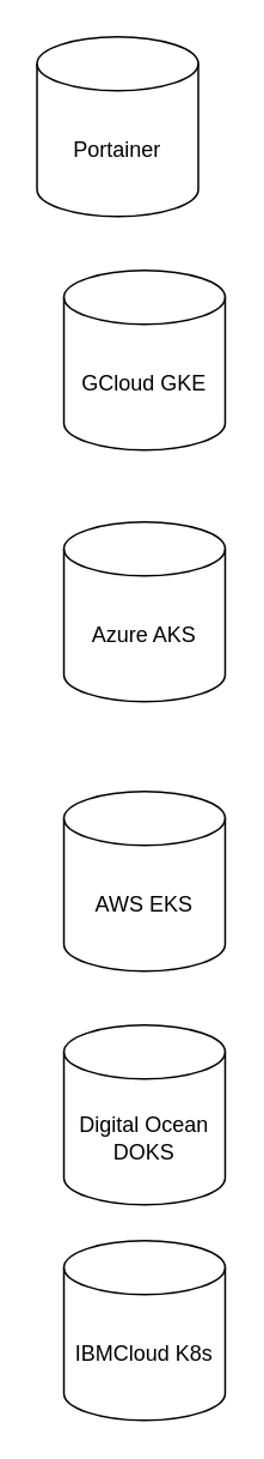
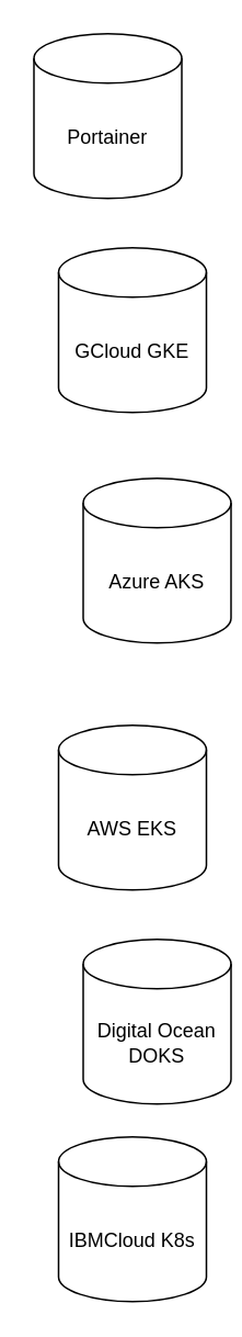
  <mxCell id="0" />
  <mxCell id="1" parent="0" />
  <mxCell id="2" value="AWS EKS" style="shape=cylinder3;whiteSpace=wrap;html=1;boundedLbl=1;backgroundOutline=1;size=15;" vertex="1" parent="1"><mxGeometry x="35" y="440" width="90" height="100" as="geometry" /></mxCell>
- <mxCell id="3" value="Digital Ocean DOKS" style="shape=cylinder3;whiteSpace=wrap;html=1;boundedLbl=1;backgroundOutline=1;size=15;" vertex="1" parent="1"><mxGeometry x="35" y="570" width="90" height="100" as="geometry" /></mxCell>
- <mxCell id="4" value="Azure AKS" style="shape=cylinder3;whiteSpace=wrap;html=1;boundedLbl=1;backgroundOutline=1;size=15;" vertex="1" parent="1"><mxGeometry x="35" y="290" width="90" height="100" as="geometry" /></mxCell>
+ <mxCell id="3" value="Digital Ocean DOKS" style="shape=cylinder3;whiteSpace=wrap;html=1;boundedLbl=1;backgroundOutline=1;size=15;" vertex="1" parent="1"><mxGeometry x="50" y="570" width="90" height="100" as="geometry" /></mxCell>
+ <mxCell id="4" value="Azure AKS" style="shape=cylinder3;whiteSpace=wrap;html=1;boundedLbl=1;backgroundOutline=1;size=15;" vertex="1" parent="1"><mxGeometry x="50" y="290" width="90" height="100" as="geometry" /></mxCell>
  <mxCell id="5" value="GCloud GKE" style="shape=cylinder3;whiteSpace=wrap;html=1;boundedLbl=1;backgroundOutline=1;size=15;" vertex="1" parent="1"><mxGeometry x="35" y="150" width="90" height="100" as="geometry" /></mxCell>
  <mxCell id="6" value="Portainer" style="shape=cylinder3;whiteSpace=wrap;html=1;boundedLbl=1;backgroundOutline=1;size=15;" vertex="1" parent="1"><mxGeometry x="20" y="20" width="90" height="100" as="geometry" /></mxCell>
  <mxCell id="7" value="IBMCloud K8s" style="shape=cylinder3;whiteSpace=wrap;html=1;boundedLbl=1;backgroundOutline=1;size=15;" vertex="1" parent="1"><mxGeometry x="35" y="690" width="90" height="100" as="geometry" /></mxCell>
